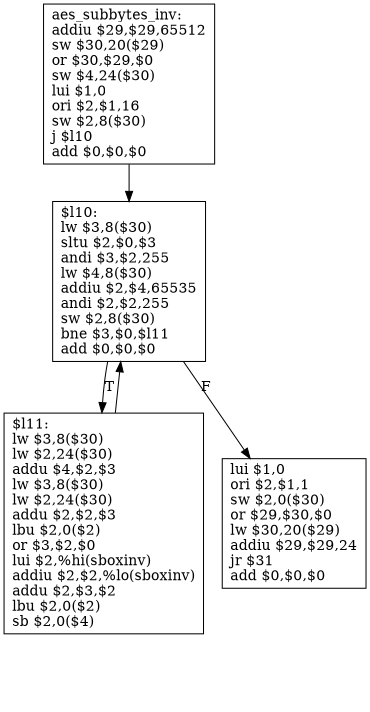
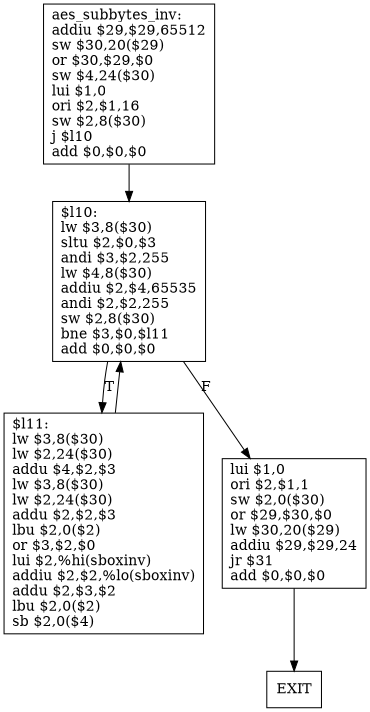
  digraph {
    node [shape=box]
    edge [style=filled]
    n1 [label="aes_subbytes_inv:\laddiu $29,$29,65512\lsw $30,20($29)\lor $30,$29,$0\lsw $4,24($30)\llui $1,0\lori $2,$1,16\lsw $2,8($30)\lj $l10\ladd $0,$0,$0\l"]
    n2 [label="$l10:\llw $3,8($30)\lsltu $2,$0,$3\landi $3,$2,255\llw $4,8($30)\laddiu $2,$4,65535\landi $2,$2,255\lsw $2,8($30)\lbne $3,$0,$l11\ladd $0,$0,$0\l"]
    n3 [label="$l11:\llw $3,8($30)\llw $2,24($30)\laddu $4,$2,$3\llw $3,8($30)\llw $2,24($30)\laddu $2,$2,$3\llbu $2,0($2)\lor $3,$2,$0\llui $2,%hi(sboxinv)\laddiu $2,$2,%lo(sboxinv)\laddu $2,$3,$2\llbu $2,0($2)\lsb $2,0($4)\l"]
    n4 [label="lui $1,0\lori $2,$1,1\lsw $2,0($30)\lor $29,$30,$0\llw $30,20($29)\laddiu $29,$29,24\ljr $31\ladd $0,$0,$0\l"]
+   EXIT
    n1 -> n2
    n2 -> n3 [label=T]
    n2 -> n4 [label=F]
    n3 -> n2
+   n4 -> EXIT
  }
